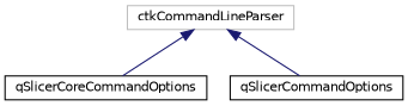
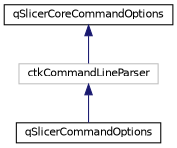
  digraph {
    rankdir=TB
    node [color=black fontname=Helvetica fontsize=10 shape=record]
    edge [color=midnightblue dir=back fontname=Helvetica fontsize=10 labelfontname=Helvetica labelfontsize=10 style=solid]
    n1 [color=grey75 height=0.2 label=ctkCommandLineParser width=0.4]
    n2 [height=0.2 label=qSlicerCoreCommandOptions width=0.4]
    n3 [height=0.2 label=qSlicerCommandOptions width=0.4]
-   n1 -> n2
+   n2 -> n1
    n1 -> n3
  }
